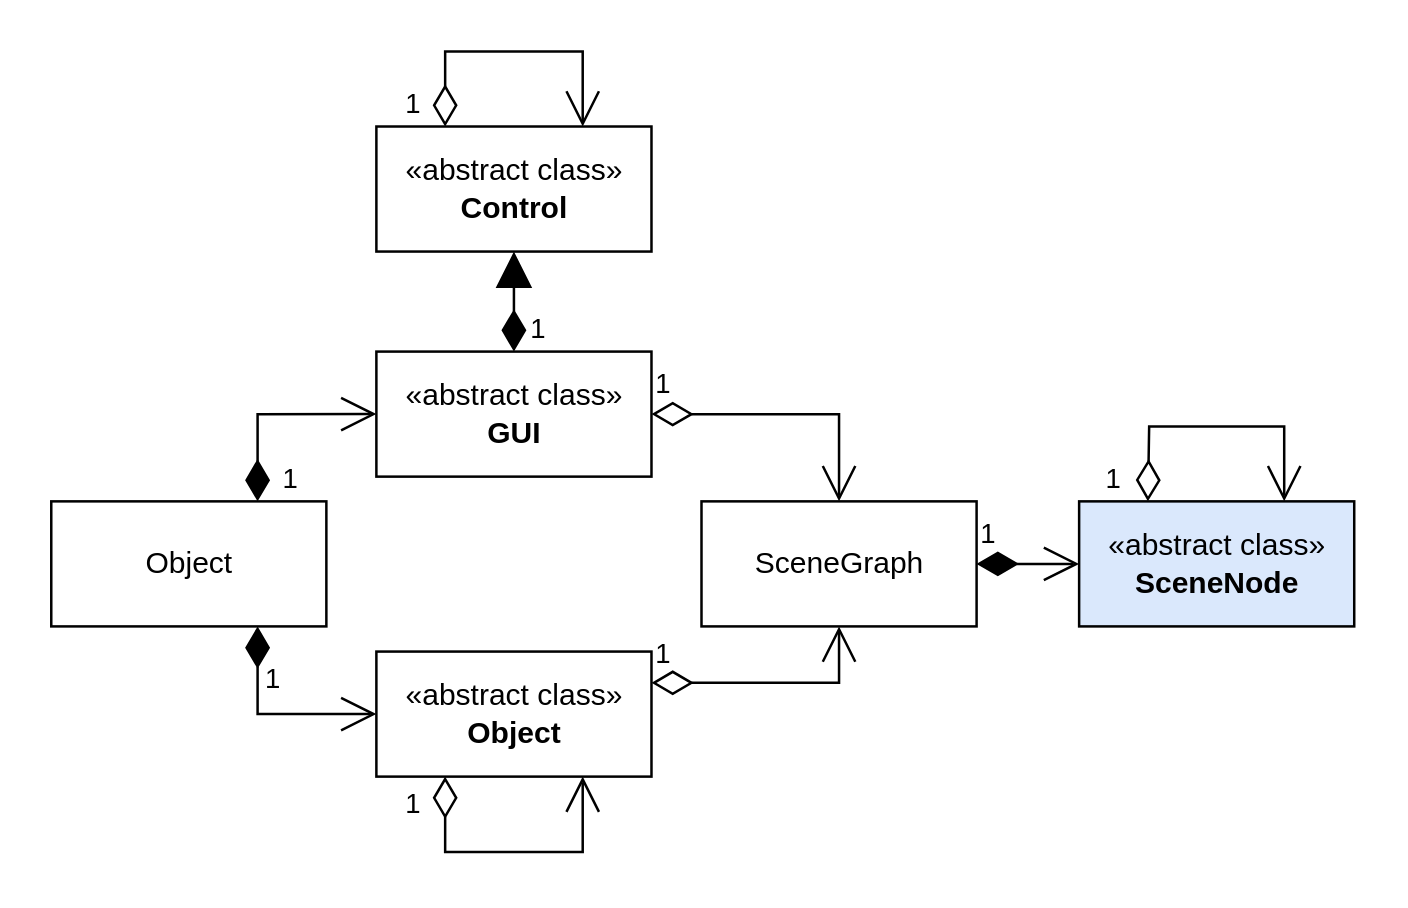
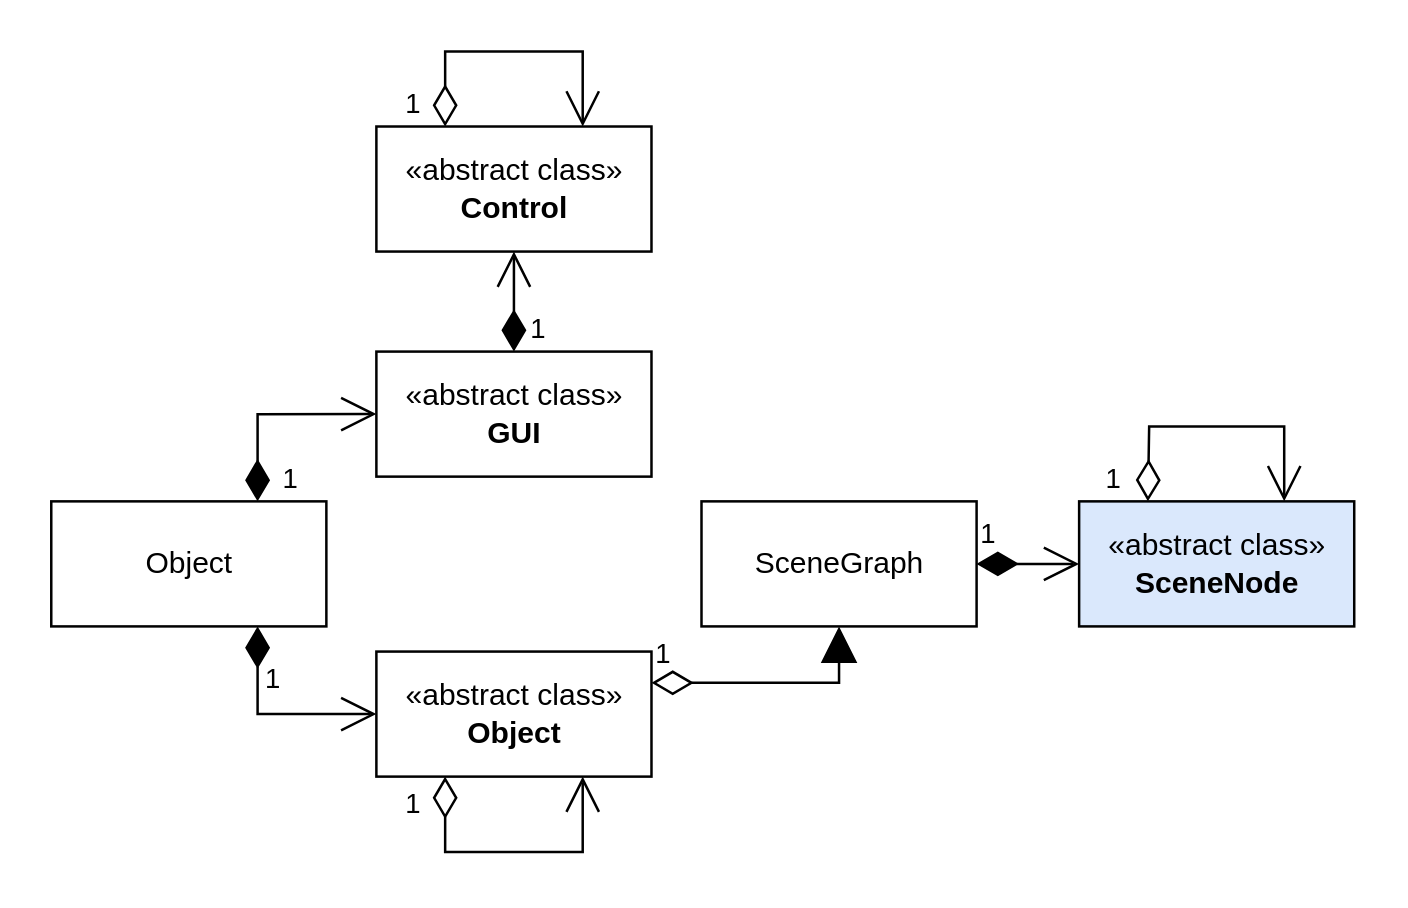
  <mxCell id="0" />
  <mxCell id="1" parent="0" />
  <mxCell id="2" value="Object" style="html=1;" vertex="1" parent="1"><mxGeometry x="20" y="199.94" width="110" height="50" as="geometry" /></mxCell>
  <mxCell id="3" value="«abstract class»&lt;br&gt;&lt;b&gt;Object&lt;/b&gt;" style="html=1;" vertex="1" parent="1"><mxGeometry x="150" y="260" width="110" height="50" as="geometry" /></mxCell>
  <mxCell id="4" value="«abstract class»&lt;br&gt;&lt;b&gt;SceneNode&lt;/b&gt;" style="html=1;fillColor=#dae8fc;" vertex="1" parent="1"><mxGeometry x="431" y="199.94" width="110" height="50" as="geometry" /></mxCell>
  <mxCell id="5" value="1" style="endArrow=open;html=1;endSize=12;startArrow=diamondThin;startSize=14;startFill=1;edgeStyle=orthogonalEdgeStyle;align=left;verticalAlign=bottom;rounded=0;exitX=0.75;exitY=1;exitDx=0;exitDy=0;entryX=0;entryY=0.5;entryDx=0;entryDy=0;" edge="1" parent="1" source="2" target="3"><mxGeometry x="-0.104" y="5" relative="1" as="geometry"><mxPoint x="110" y="419.94" as="sourcePoint" /><mxPoint x="270" y="419.94" as="targetPoint" /><mxPoint as="offset" /></mxGeometry></mxCell>
  <mxCell id="6" value="1" style="endArrow=open;html=1;endSize=12;startArrow=diamondThin;startSize=14;startFill=0;edgeStyle=orthogonalEdgeStyle;align=left;verticalAlign=bottom;rounded=0;exitX=0.25;exitY=1;exitDx=0;exitDy=0;entryX=0.75;entryY=1;entryDx=0;entryDy=0;" edge="1" parent="1" source="3" target="3"><mxGeometry x="-0.655" y="-18" relative="1" as="geometry"><mxPoint x="330" y="310" as="sourcePoint" /><mxPoint x="490" y="310" as="targetPoint" /><Array as="points"><mxPoint x="178" y="340.06" /><mxPoint x="233" y="340.06" /><mxPoint x="233" y="310.06" /></Array><mxPoint as="offset" /></mxGeometry></mxCell>
  <mxCell id="7" value="SceneGraph" style="html=1;" vertex="1" parent="1"><mxGeometry x="280" y="199.94" width="110" height="50" as="geometry" /></mxCell>
  <mxCell id="8" value="«abstract class»&lt;br&gt;&lt;b&gt;GUI&lt;/b&gt;" style="html=1;" vertex="1" parent="1"><mxGeometry x="150" y="140.05" width="110" height="50" as="geometry" /></mxCell>
  <mxCell id="9" value="1" style="endArrow=open;html=1;endSize=12;startArrow=diamondThin;startSize=14;startFill=1;edgeStyle=orthogonalEdgeStyle;align=left;verticalAlign=bottom;rounded=0;entryX=0;entryY=0.5;entryDx=0;entryDy=0;exitX=0.75;exitY=0;exitDx=0;exitDy=0;" edge="1" parent="1" source="2" target="8"><mxGeometry x="-1" y="-8" relative="1" as="geometry"><mxPoint x="103" y="200" as="sourcePoint" /><mxPoint x="140" y="170" as="targetPoint" /><Array as="points"><mxPoint x="103" y="165" /></Array><mxPoint as="offset" /></mxGeometry></mxCell>
  <mxCell id="10" value="«abstract class»&lt;br&gt;&lt;b&gt;Control&lt;/b&gt;" style="html=1;" vertex="1" parent="1"><mxGeometry x="150" y="50.05" width="110" height="50" as="geometry" /></mxCell>
- <mxCell id="11" value="1" style="endArrow=block;html=1;endSize=12;startArrow=diamondThin;startSize=14;startFill=1;edgeStyle=orthogonalEdgeStyle;align=left;verticalAlign=bottom;rounded=0;exitX=0.5;exitY=0;exitDx=0;exitDy=0;entryX=0.5;entryY=1;entryDx=0;entryDy=0;" edge="1" parent="1" source="8" target="10"><mxGeometry x="-1" y="-5" relative="1" as="geometry"><mxPoint x="250" y="200.11" as="sourcePoint" /><mxPoint x="410" y="200.11" as="targetPoint" /><Array as="points" /><mxPoint as="offset" /></mxGeometry></mxCell>
+ <mxCell id="11" value="1" style="endArrow=open;html=1;endSize=12;startArrow=diamondThin;startSize=14;startFill=1;edgeStyle=orthogonalEdgeStyle;align=left;verticalAlign=bottom;rounded=0;exitX=0.5;exitY=0;exitDx=0;exitDy=0;entryX=0.5;entryY=1;entryDx=0;entryDy=0;" edge="1" parent="1" source="8" target="10"><mxGeometry x="-1" y="-5" relative="1" as="geometry"><mxPoint x="250" y="200.11" as="sourcePoint" /><mxPoint x="410" y="200.11" as="targetPoint" /><Array as="points" /><mxPoint as="offset" /></mxGeometry></mxCell>
  <mxCell id="12" value="1" style="endArrow=open;html=1;endSize=12;startArrow=diamondThin;startSize=14;startFill=0;edgeStyle=orthogonalEdgeStyle;align=left;verticalAlign=bottom;rounded=0;entryX=0.75;entryY=0;entryDx=0;entryDy=0;exitX=0.25;exitY=0;exitDx=0;exitDy=0;" edge="1" parent="1" source="10" target="10"><mxGeometry x="-1" y="18" relative="1" as="geometry"><mxPoint x="178" y="50.05" as="sourcePoint" /><mxPoint x="240" y="130.05" as="targetPoint" /><Array as="points"><mxPoint x="178" y="20.05" /><mxPoint x="233" y="20.05" /></Array><mxPoint as="offset" /></mxGeometry></mxCell>
- <mxCell id="13" value="1" style="endArrow=open;html=1;endSize=12;startArrow=diamondThin;startSize=14;startFill=0;edgeStyle=orthogonalEdgeStyle;align=left;verticalAlign=bottom;rounded=0;exitX=1;exitY=0.5;exitDx=0;exitDy=0;entryX=0.5;entryY=0;entryDx=0;entryDy=0;" edge="1" parent="1" source="8" target="7"><mxGeometry x="-1" y="3" relative="1" as="geometry"><mxPoint x="360" y="200" as="sourcePoint" /><mxPoint x="520" y="200" as="targetPoint" /></mxGeometry></mxCell>
  <mxCell id="14" value="1" style="endArrow=open;html=1;endSize=12;startArrow=diamondThin;startSize=14;startFill=1;edgeStyle=orthogonalEdgeStyle;align=left;verticalAlign=bottom;rounded=0;exitX=1;exitY=0.5;exitDx=0;exitDy=0;entryX=0;entryY=0.5;entryDx=0;entryDy=0;" edge="1" parent="1" source="7" target="4"><mxGeometry x="-1" y="3" relative="1" as="geometry"><mxPoint x="341" y="320" as="sourcePoint" /><mxPoint x="501" y="320" as="targetPoint" /></mxGeometry></mxCell>
- <mxCell id="15" value="1" style="endArrow=open;html=1;endSize=12;startArrow=diamondThin;startSize=14;startFill=0;edgeStyle=orthogonalEdgeStyle;align=left;verticalAlign=bottom;rounded=0;exitX=1;exitY=0.25;exitDx=0;exitDy=0;entryX=0.5;entryY=1;entryDx=0;entryDy=0;" edge="1" parent="1" source="3" target="7"><mxGeometry x="-1" y="3" relative="1" as="geometry"><mxPoint x="300" y="330" as="sourcePoint" /><mxPoint x="460" y="330" as="targetPoint" /></mxGeometry></mxCell>
+ <mxCell id="15" value="1" style="endArrow=block;html=1;endSize=12;startArrow=diamondThin;startSize=14;startFill=0;edgeStyle=orthogonalEdgeStyle;align=left;verticalAlign=bottom;rounded=0;exitX=1;exitY=0.25;exitDx=0;exitDy=0;entryX=0.5;entryY=1;entryDx=0;entryDy=0;" edge="1" parent="1" source="3" target="7"><mxGeometry x="-1" y="3" relative="1" as="geometry"><mxPoint x="300" y="330" as="sourcePoint" /><mxPoint x="460" y="330" as="targetPoint" /></mxGeometry></mxCell>
  <mxCell id="16" value="1" style="endArrow=open;html=1;endSize=12;startArrow=diamondThin;startSize=14;startFill=0;edgeStyle=orthogonalEdgeStyle;align=left;verticalAlign=bottom;rounded=0;exitX=0.25;exitY=0;exitDx=0;exitDy=0;" edge="1" parent="1" source="4" target="4"><mxGeometry x="-1" y="19" relative="1" as="geometry"><mxPoint x="458.5" y="199.94" as="sourcePoint" /><mxPoint x="540" y="180" as="targetPoint" /><Array as="points"><mxPoint x="459" y="170" /></Array><mxPoint as="offset" /></mxGeometry></mxCell>
